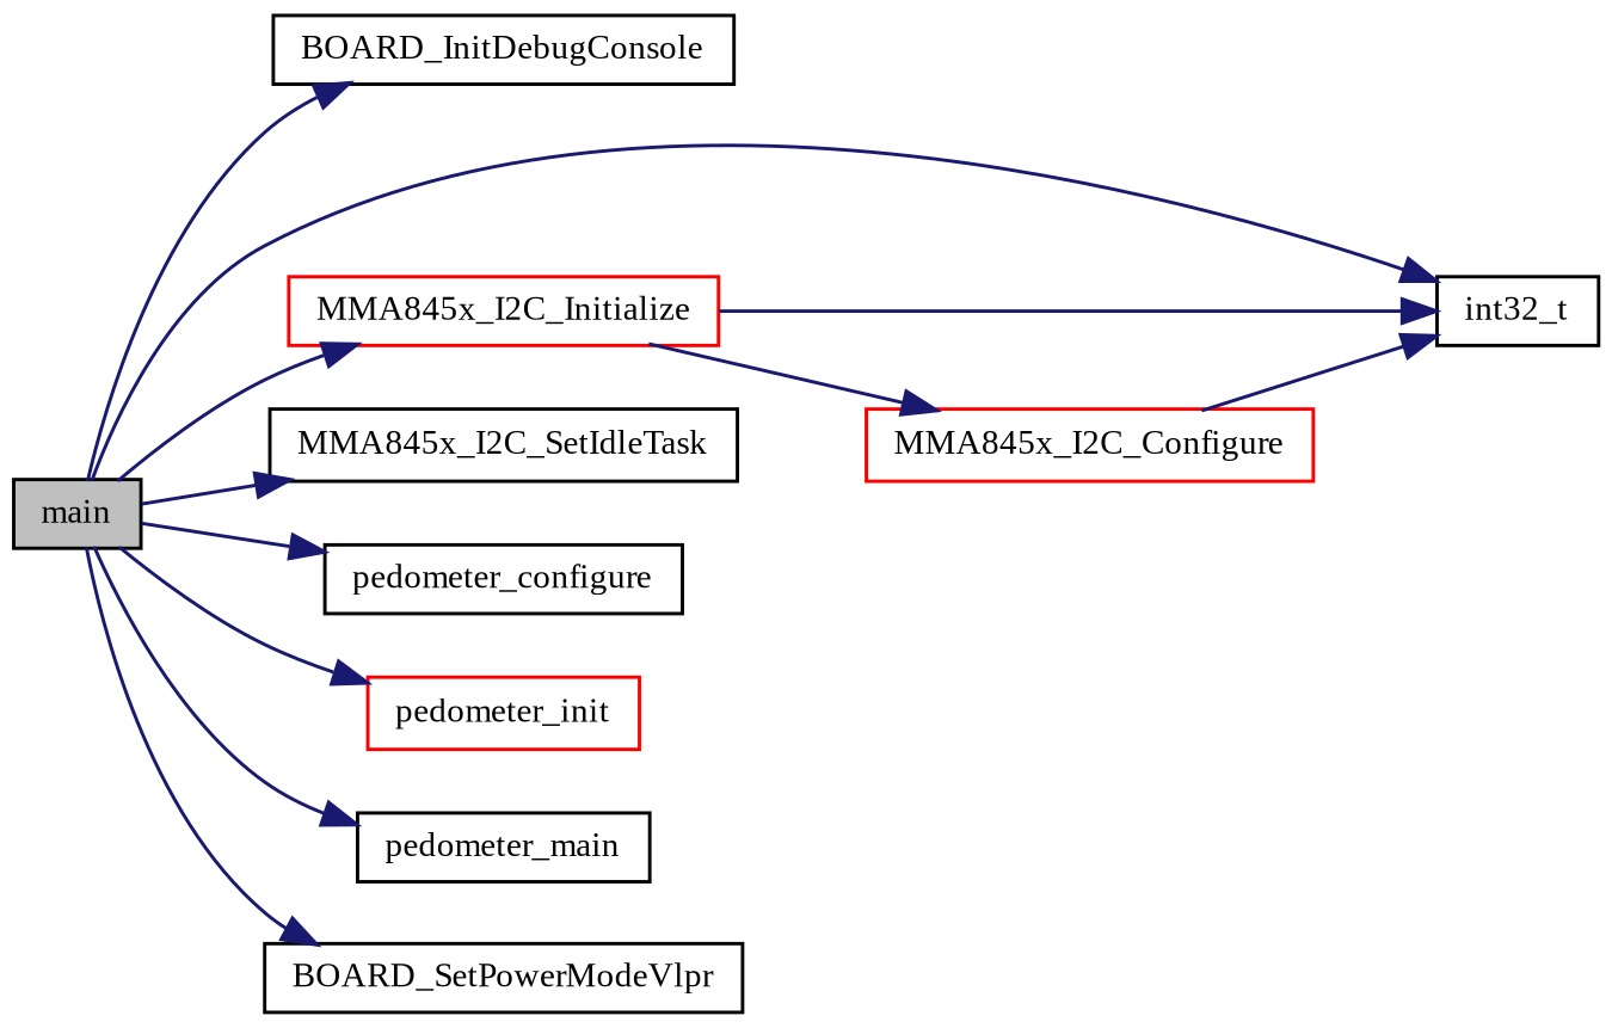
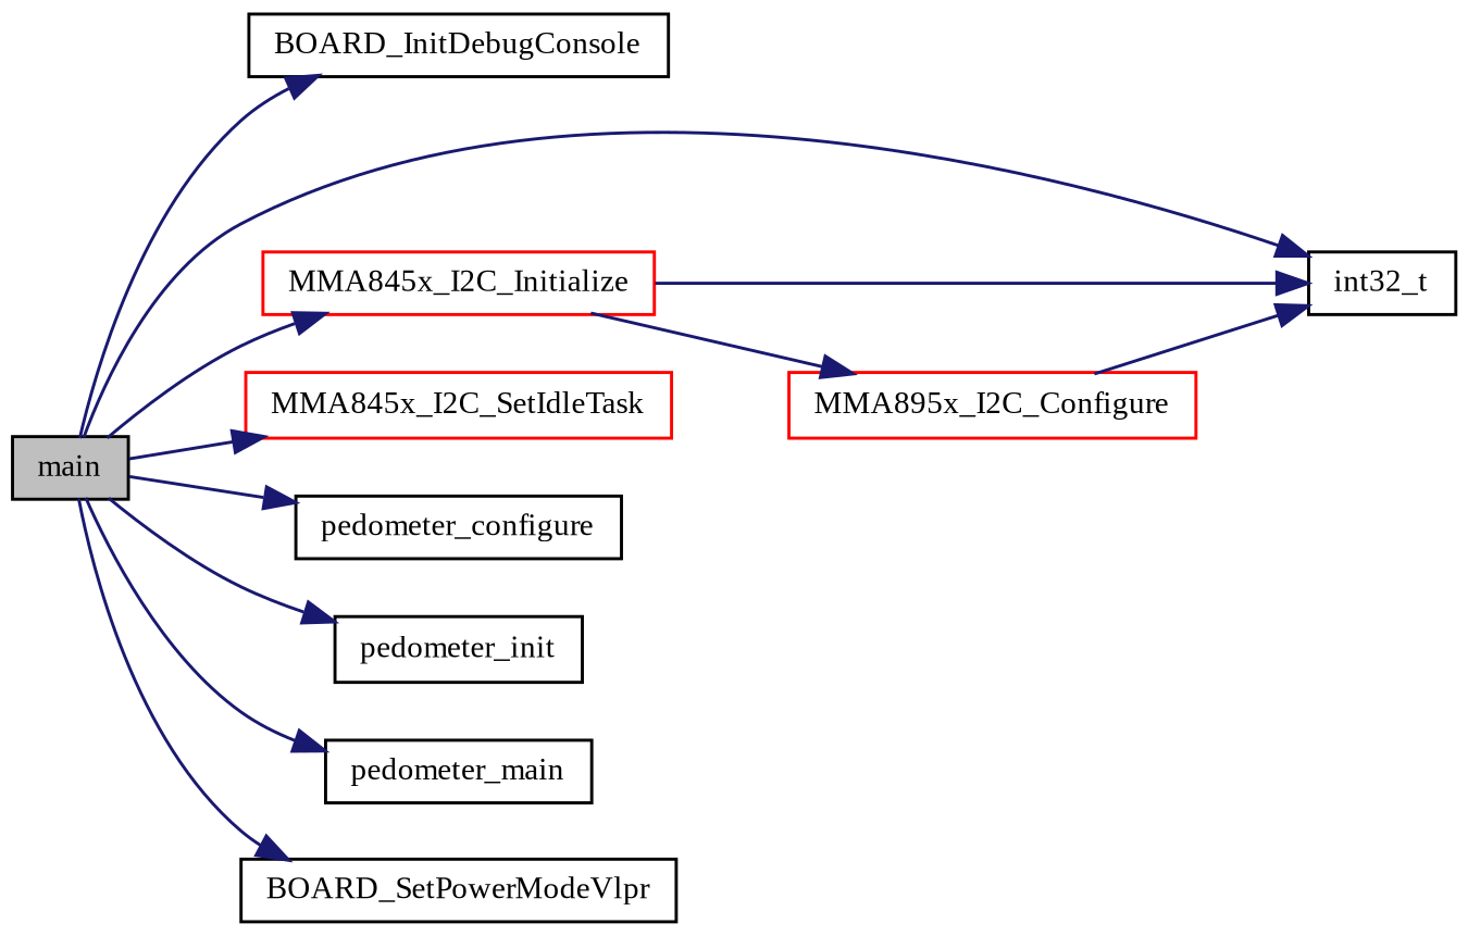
  digraph {
    fontname="Liberation Serif"
    rankdir=LR
    node [color=black fillcolor=white fontname="Liberation Serif" fontsize=10 shape=record style=filled]
    edge [color=midnightblue fontname="Liberation Serif" fontsize=10 labelfontname=Helvetica labelfontsize=10 style=solid]
    n1 [fillcolor=grey75 fontcolor=black height=0.2 label=main width=0.4]
    n2 [height=0.2 label=BOARD_InitDebugConsole width=0.4]
    n3 [height=0.2 label=int32_t width=0.4]
    n4 [color=red height=0.2 label=MMA845x_I2C_Initialize width=0.4]
-   n5 [height=0.2 label=MMA845x_I2C_SetIdleTask width=0.4]
+   n5 [color=red height=0.2 label=MMA845x_I2C_SetIdleTask width=0.4]
    n6 [height=0.2 label=pedometer_configure width=0.4]
-   n7 [color=red height=0.2 label=pedometer_init width=0.4]
+   n7 [height=0.2 label=pedometer_init width=0.4]
    n8 [height=0.2 label=pedometer_main width=0.4]
    n9 [height=0.2 label=BOARD_SetPowerModeVlpr width=0.4]
-   n10 [color=red height=0.2 label=MMA845x_I2C_Configure width=0.4]
+   n10 [color=red height=0.2 label=MMA895x_I2C_Configure width=0.4]
    n1 -> n2
    n1 -> n3
    n1 -> n4
    n1 -> n5
    n1 -> n6
    n1 -> n7
    n1 -> n8
    n1 -> n9
    n4 -> n3
    n4 -> n10
    n10 -> n3
  }
